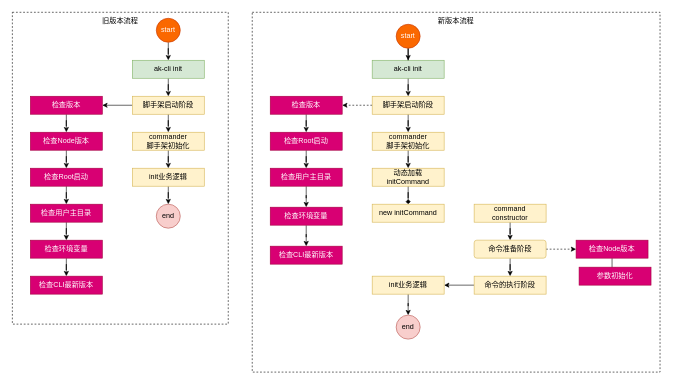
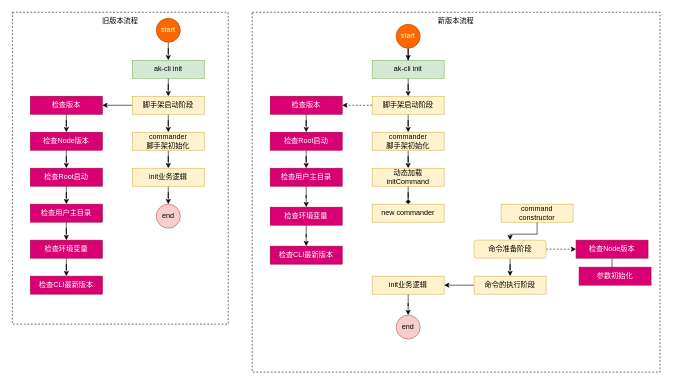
  <mxCell id="0" />
  <mxCell id="1" parent="0" />
  <mxCell id="2" value="旧版本流程" style="rounded=0;whiteSpace=wrap;html=1;dashed=1;verticalAlign=top;labelPosition=center;verticalLabelPosition=middle;align=center;" vertex="1" parent="1"><mxGeometry x="20" y="20" width="360" height="520" as="geometry" /></mxCell>
  <mxCell id="3" style="edgeStyle=orthogonalEdgeStyle;rounded=0;orthogonalLoop=1;jettySize=auto;html=1;entryX=0.5;entryY=0;entryDx=0;entryDy=0;" edge="1" parent="1" source="4" target="6"><mxGeometry relative="1" as="geometry" /></mxCell>
  <mxCell id="4" value="start" style="ellipse;whiteSpace=wrap;html=1;aspect=fixed;fillColor=#fa6800;strokeColor=#C73500;fontColor=#ffffff;" vertex="1" parent="1"><mxGeometry x="260" y="30" width="40" height="40" as="geometry" /></mxCell>
  <mxCell id="5" style="edgeStyle=orthogonalEdgeStyle;rounded=0;orthogonalLoop=1;jettySize=auto;html=1;entryX=0.5;entryY=0;entryDx=0;entryDy=0;" edge="1" parent="1" source="6" target="9"><mxGeometry relative="1" as="geometry" /></mxCell>
  <mxCell id="6" value="ak-cli init" style="rounded=0;whiteSpace=wrap;html=1;fillColor=#d5e8d4;strokeColor=#82b366;" vertex="1" parent="1"><mxGeometry x="220" y="100" width="120" height="30" as="geometry" /></mxCell>
  <mxCell id="7" style="edgeStyle=orthogonalEdgeStyle;rounded=0;orthogonalLoop=1;jettySize=auto;html=1;entryX=0.5;entryY=0;entryDx=0;entryDy=0;" edge="1" parent="1" source="9" target="11"><mxGeometry relative="1" as="geometry" /></mxCell>
  <mxCell id="8" value="" style="edgeStyle=orthogonalEdgeStyle;rounded=0;orthogonalLoop=1;jettySize=auto;html=1;" edge="1" parent="1" source="9" target="15"><mxGeometry relative="1" as="geometry" /></mxCell>
  <mxCell id="9" value="脚手架启动阶段" style="rounded=0;whiteSpace=wrap;html=1;fillColor=#fff2cc;strokeColor=#d6b656;" vertex="1" parent="1"><mxGeometry x="220" y="160" width="120" height="30" as="geometry" /></mxCell>
  <mxCell id="10" style="edgeStyle=orthogonalEdgeStyle;rounded=0;orthogonalLoop=1;jettySize=auto;html=1;" edge="1" parent="1" source="11" target="13"><mxGeometry relative="1" as="geometry" /></mxCell>
  <mxCell id="11" value="commander&lt;br&gt;脚手架初始化" style="rounded=0;whiteSpace=wrap;html=1;fillColor=#fff2cc;strokeColor=#d6b656;" vertex="1" parent="1"><mxGeometry x="220" y="220" width="120" height="30" as="geometry" /></mxCell>
  <mxCell id="12" style="edgeStyle=orthogonalEdgeStyle;rounded=0;orthogonalLoop=1;jettySize=auto;html=1;" edge="1" parent="1" source="13" target="25"><mxGeometry relative="1" as="geometry" /></mxCell>
  <mxCell id="13" value="init业务逻辑" style="rounded=0;whiteSpace=wrap;html=1;fillColor=#fff2cc;strokeColor=#d6b656;" vertex="1" parent="1"><mxGeometry x="220" y="280" width="120" height="30" as="geometry" /></mxCell>
  <mxCell id="14" style="edgeStyle=orthogonalEdgeStyle;rounded=0;orthogonalLoop=1;jettySize=auto;html=1;entryX=0.5;entryY=0;entryDx=0;entryDy=0;" edge="1" parent="1" source="15" target="17"><mxGeometry relative="1" as="geometry" /></mxCell>
  <mxCell id="15" value="检查版本" style="rounded=0;whiteSpace=wrap;html=1;fillColor=#d80073;strokeColor=#A50040;fontColor=#ffffff;" vertex="1" parent="1"><mxGeometry x="50" y="160" width="120" height="30" as="geometry" /></mxCell>
  <mxCell id="16" style="edgeStyle=orthogonalEdgeStyle;rounded=0;orthogonalLoop=1;jettySize=auto;html=1;entryX=0.5;entryY=0;entryDx=0;entryDy=0;" edge="1" parent="1" source="17" target="19"><mxGeometry relative="1" as="geometry" /></mxCell>
  <mxCell id="17" value="检查Node版本" style="rounded=0;whiteSpace=wrap;html=1;fillColor=#d80073;strokeColor=#A50040;fontColor=#ffffff;" vertex="1" parent="1"><mxGeometry x="50" y="220" width="120" height="30" as="geometry" /></mxCell>
  <mxCell id="18" style="edgeStyle=orthogonalEdgeStyle;rounded=0;orthogonalLoop=1;jettySize=auto;html=1;" edge="1" parent="1" source="19" target="21"><mxGeometry relative="1" as="geometry" /></mxCell>
  <mxCell id="19" value="检查Root启动" style="rounded=0;whiteSpace=wrap;html=1;fillColor=#d80073;strokeColor=#A50040;fontColor=#ffffff;" vertex="1" parent="1"><mxGeometry x="50" y="280" width="120" height="30" as="geometry" /></mxCell>
  <mxCell id="20" style="edgeStyle=orthogonalEdgeStyle;rounded=0;orthogonalLoop=1;jettySize=auto;html=1;entryX=0.5;entryY=0;entryDx=0;entryDy=0;" edge="1" parent="1" source="21" target="23"><mxGeometry relative="1" as="geometry" /></mxCell>
  <mxCell id="21" value="检查用户主目录" style="rounded=0;whiteSpace=wrap;html=1;fillColor=#d80073;strokeColor=#A50040;fontColor=#ffffff;" vertex="1" parent="1"><mxGeometry x="50" y="340" width="120" height="30" as="geometry" /></mxCell>
  <mxCell id="22" style="edgeStyle=orthogonalEdgeStyle;rounded=0;orthogonalLoop=1;jettySize=auto;html=1;entryX=0.5;entryY=0;entryDx=0;entryDy=0;" edge="1" parent="1" source="23" target="24"><mxGeometry relative="1" as="geometry" /></mxCell>
  <mxCell id="23" value="检查环境变量" style="rounded=0;whiteSpace=wrap;html=1;fillColor=#d80073;strokeColor=#A50040;fontColor=#ffffff;" vertex="1" parent="1"><mxGeometry x="50" y="400" width="120" height="30" as="geometry" /></mxCell>
  <mxCell id="24" value="检查CLI最新版本" style="rounded=0;whiteSpace=wrap;html=1;fillColor=#d80073;strokeColor=#A50040;fontColor=#ffffff;" vertex="1" parent="1"><mxGeometry x="50" y="460" width="120" height="30" as="geometry" /></mxCell>
  <mxCell id="25" value="end" style="ellipse;whiteSpace=wrap;html=1;aspect=fixed;fillColor=#f8cecc;strokeColor=#b85450;" vertex="1" parent="1"><mxGeometry x="260" y="340" width="40" height="40" as="geometry" /></mxCell>
  <mxCell id="26" value="新版本流程" style="rounded=0;whiteSpace=wrap;html=1;dashed=1;verticalAlign=top;labelPosition=center;verticalLabelPosition=middle;align=center;" vertex="1" parent="1"><mxGeometry x="420" y="20" width="680" height="600" as="geometry" /></mxCell>
  <mxCell id="27" style="edgeStyle=orthogonalEdgeStyle;rounded=0;orthogonalLoop=1;jettySize=auto;html=1;" edge="1" parent="1" source="28" target="31"><mxGeometry relative="1" as="geometry" /></mxCell>
  <mxCell id="28" value="ak-cli init" style="rounded=0;whiteSpace=wrap;html=1;fillColor=#d5e8d4;strokeColor=#82b366;" vertex="1" parent="1"><mxGeometry x="620" y="100" width="120" height="30" as="geometry" /></mxCell>
  <mxCell id="29" style="edgeStyle=orthogonalEdgeStyle;rounded=0;orthogonalLoop=1;jettySize=auto;html=1;entryX=0.5;entryY=0;entryDx=0;entryDy=0;" edge="1" parent="1" source="31" target="33"><mxGeometry relative="1" as="geometry" /></mxCell>
  <mxCell id="30" style="edgeStyle=orthogonalEdgeStyle;rounded=0;orthogonalLoop=1;jettySize=auto;html=1;entryX=1;entryY=0.5;entryDx=0;entryDy=0;dashed=1;" edge="1" parent="1" source="31" target="37"><mxGeometry relative="1" as="geometry" /></mxCell>
  <mxCell id="31" value="脚手架启动阶段" style="rounded=0;whiteSpace=wrap;html=1;fillColor=#fff2cc;strokeColor=#d6b656;" vertex="1" parent="1"><mxGeometry x="620" y="160" width="120" height="30" as="geometry" /></mxCell>
  <mxCell id="32" style="edgeStyle=orthogonalEdgeStyle;rounded=0;orthogonalLoop=1;jettySize=auto;html=1;" edge="1" parent="1" source="33" target="35"><mxGeometry relative="1" as="geometry" /></mxCell>
  <mxCell id="33" value="commander&lt;br&gt;脚手架初始化" style="rounded=0;whiteSpace=wrap;html=1;fillColor=#fff2cc;strokeColor=#d6b656;" vertex="1" parent="1"><mxGeometry x="620" y="220" width="120" height="30" as="geometry" /></mxCell>
  <mxCell id="34" style="edgeStyle=orthogonalEdgeStyle;rounded=0;orthogonalLoop=1;jettySize=auto;html=1;endArrow=diamond;" edge="1" parent="1" source="35" target="47"><mxGeometry relative="1" as="geometry" /></mxCell>
  <mxCell id="35" value="动态加载&lt;br&gt;initCommand" style="rounded=0;whiteSpace=wrap;html=1;fillColor=#fff2cc;strokeColor=#d6b656;" vertex="1" parent="1"><mxGeometry x="620" y="280" width="120" height="30" as="geometry" /></mxCell>
  <mxCell id="36" style="edgeStyle=orthogonalEdgeStyle;rounded=0;orthogonalLoop=1;jettySize=auto;html=1;" edge="1" parent="1" source="37" target="41"><mxGeometry relative="1" as="geometry" /></mxCell>
  <mxCell id="37" value="检查版本" style="rounded=0;whiteSpace=wrap;html=1;fillColor=#d80073;strokeColor=#A50040;fontColor=#ffffff;" vertex="1" parent="1"><mxGeometry x="450" y="160" width="120" height="30" as="geometry" /></mxCell>
  <mxCell id="38" value="" style="edgeStyle=orthogonalEdgeStyle;rounded=0;orthogonalLoop=1;jettySize=auto;html=1;" edge="1" parent="1" source="39" target="60"><mxGeometry relative="1" as="geometry" /></mxCell>
  <mxCell id="39" value="检查Node版本" style="rounded=0;whiteSpace=wrap;html=1;fillColor=#d80073;strokeColor=#A50040;fontColor=#ffffff;" vertex="1" parent="1"><mxGeometry x="960" y="400" width="120" height="30" as="geometry" /></mxCell>
  <mxCell id="40" style="edgeStyle=orthogonalEdgeStyle;rounded=0;orthogonalLoop=1;jettySize=auto;html=1;" edge="1" parent="1" source="41" target="43"><mxGeometry relative="1" as="geometry" /></mxCell>
  <mxCell id="41" value="检查Root启动" style="rounded=0;whiteSpace=wrap;html=1;fillColor=#d80073;strokeColor=#A50040;fontColor=#ffffff;" vertex="1" parent="1"><mxGeometry x="450" y="220" width="120" height="30" as="geometry" /></mxCell>
  <mxCell id="42" style="edgeStyle=orthogonalEdgeStyle;rounded=0;orthogonalLoop=1;jettySize=auto;html=1;entryX=0.5;entryY=0;entryDx=0;entryDy=0;" edge="1" parent="1" source="43" target="45"><mxGeometry relative="1" as="geometry" /></mxCell>
  <mxCell id="43" value="检查用户主目录" style="rounded=0;whiteSpace=wrap;html=1;fillColor=#d80073;strokeColor=#A50040;fontColor=#ffffff;" vertex="1" parent="1"><mxGeometry x="450" y="280" width="120" height="30" as="geometry" /></mxCell>
  <mxCell id="44" style="edgeStyle=orthogonalEdgeStyle;rounded=0;orthogonalLoop=1;jettySize=auto;html=1;entryX=0.5;entryY=0;entryDx=0;entryDy=0;" edge="1" parent="1" source="45" target="46"><mxGeometry relative="1" as="geometry" /></mxCell>
  <mxCell id="45" value="检查环境变量" style="rounded=0;whiteSpace=wrap;html=1;fillColor=#d80073;strokeColor=#A50040;fontColor=#ffffff;" vertex="1" parent="1"><mxGeometry x="450" y="345" width="120" height="30" as="geometry" /></mxCell>
  <mxCell id="46" value="检查CLI最新版本" style="rounded=0;whiteSpace=wrap;html=1;fillColor=#d80073;strokeColor=#A50040;fontColor=#ffffff;" vertex="1" parent="1"><mxGeometry x="450" y="410" width="120" height="30" as="geometry" /></mxCell>
- <mxCell id="47" value="new initCommand" style="rounded=0;whiteSpace=wrap;html=1;fillColor=#fff2cc;strokeColor=#d6b656;" vertex="1" parent="1"><mxGeometry x="620" y="340" width="120" height="30" as="geometry" /></mxCell>
+ <mxCell id="47" value="new commander" style="rounded=0;whiteSpace=wrap;html=1;fillColor=#fff2cc;strokeColor=#d6b656;" vertex="1" parent="1"><mxGeometry x="620" y="340" width="120" height="30" as="geometry" /></mxCell>
  <mxCell id="48" style="edgeStyle=orthogonalEdgeStyle;rounded=0;orthogonalLoop=1;jettySize=auto;html=1;" edge="1" parent="1" source="49" target="52"><mxGeometry relative="1" as="geometry" /></mxCell>
- <mxCell id="49" value="command&lt;br&gt;constructor" style="rounded=0;whiteSpace=wrap;html=1;fillColor=#fff2cc;strokeColor=#d6b656;" vertex="1" parent="1"><mxGeometry x="790" y="340" width="120" height="30" as="geometry" /></mxCell>
+ <mxCell id="49" value="command&lt;br&gt;constructor" style="rounded=0;whiteSpace=wrap;html=1;fillColor=#fff2cc;strokeColor=#d6b656;" vertex="1" parent="1"><mxGeometry x="835" y="340" width="120" height="30" as="geometry" /></mxCell>
  <mxCell id="50" style="edgeStyle=orthogonalEdgeStyle;rounded=0;orthogonalLoop=1;jettySize=auto;html=1;" edge="1" parent="1" source="52" target="54"><mxGeometry relative="1" as="geometry" /></mxCell>
  <mxCell id="51" value="" style="edgeStyle=orthogonalEdgeStyle;rounded=0;orthogonalLoop=1;jettySize=auto;html=1;dashed=1;" edge="1" parent="1" source="52" target="39"><mxGeometry relative="1" as="geometry" /></mxCell>
  <mxCell id="52" value="命令准备阶段" style="whiteSpace=wrap;html=1;fillColor=#fff2cc;strokeColor=#d6b656;rounded=1;" vertex="1" parent="1"><mxGeometry x="790" y="400" width="120" height="30" as="geometry" /></mxCell>
  <mxCell id="53" style="edgeStyle=orthogonalEdgeStyle;rounded=0;orthogonalLoop=1;jettySize=auto;html=1;entryX=1;entryY=0.5;entryDx=0;entryDy=0;" edge="1" parent="1" source="54" target="56"><mxGeometry relative="1" as="geometry" /></mxCell>
  <mxCell id="54" value="命令的执行阶段&lt;span style=&quot;color: rgba(0 , 0 , 0 , 0) ; font-family: monospace ; font-size: 0px&quot;&gt;%3CmxGraphModel%3E%3Croot%3E%3CmxCell%20id%3D%220%22%2F%3E%3CmxCell%20id%3D%221%22%20parent%3D%220%22%2F%3E%3CmxCell%20id%3D%222%22%20value%3D%22%E5%91%BD%E4%BB%A4%E5%87%86%E5%A4%87%E9%98%B6%E6%AE%B5%22%20style%3D%22rounded%3D0%3BwhiteSpace%3Dwrap%3Bhtml%3D1%3BfillColor%3D%23fff2cc%3BstrokeColor%3D%23d6b656%3B%22%20vertex%3D%221%22%20parent%3D%221%22%3E%3CmxGeometry%20x%3D%22810%22%20y%3D%22420%22%20width%3D%22120%22%20height%3D%2230%22%20as%3D%22geometry%22%2F%3E%3C%2FmxCell%3E%3C%2Froot%3E%3C%2FmxGraphModel%3E&lt;/span&gt;&lt;span style=&quot;color: rgba(0 , 0 , 0 , 0) ; font-family: monospace ; font-size: 0px&quot;&gt;%3CmxGraphModel%3E%3Croot%3E%3CmxCell%20id%3D%220%22%2F%3E%3CmxCell%20id%3D%221%22%20parent%3D%220%22%2F%3E%3CmxCell%20id%3D%222%22%20value%3D%22%E5%91%BD%E4%BB%A4%E5%87%86%E5%A4%87%E9%98%B6%E6%AE%B5%22%20style%3D%22rounded%3D0%3BwhiteSpace%3Dwrap%3Bhtml%3D1%3BfillColor%3D%23fff2cc%3BstrokeColor%3D%23d6b656%3B%22%20vertex%3D%221%22%20parent%3D%221%22%3E%3CmxGeometry%20x%3D%22810%22%20y%3D%22420%22%20width%3D%22120%22%20height%3D%2230%22%20as%3D%22geometry%22%2F%3E%3C%2FmxCell%3E%3C%2Froot%3E%3C%2FmxGraphModel%3E&lt;/span&gt;" style="rounded=0;whiteSpace=wrap;html=1;fillColor=#fff2cc;strokeColor=#d6b656;" vertex="1" parent="1"><mxGeometry x="790" y="460" width="120" height="30" as="geometry" /></mxCell>
  <mxCell id="55" style="edgeStyle=orthogonalEdgeStyle;rounded=0;orthogonalLoop=1;jettySize=auto;html=1;" edge="1" parent="1" source="56" target="57"><mxGeometry relative="1" as="geometry" /></mxCell>
  <mxCell id="56" value="init业务逻辑" style="rounded=0;whiteSpace=wrap;html=1;fillColor=#fff2cc;strokeColor=#d6b656;" vertex="1" parent="1"><mxGeometry x="620" y="460" width="120" height="30" as="geometry" /></mxCell>
  <mxCell id="57" value="end" style="ellipse;whiteSpace=wrap;html=1;aspect=fixed;fillColor=#f8cecc;strokeColor=#b85450;" vertex="1" parent="1"><mxGeometry x="660" y="525" width="40" height="40" as="geometry" /></mxCell>
  <mxCell id="58" style="edgeStyle=orthogonalEdgeStyle;rounded=0;orthogonalLoop=1;jettySize=auto;html=1;entryX=0.5;entryY=0;entryDx=0;entryDy=0;" edge="1" parent="1" source="59" target="28"><mxGeometry relative="1" as="geometry" /></mxCell>
  <mxCell id="59" value="start" style="ellipse;whiteSpace=wrap;html=1;aspect=fixed;fillColor=#fa6800;strokeColor=#C73500;fontColor=#ffffff;" vertex="1" parent="1"><mxGeometry x="660" y="40" width="40" height="40" as="geometry" /></mxCell>
  <mxCell id="60" value="参数初始化" style="rounded=0;whiteSpace=wrap;html=1;fillColor=#d80073;strokeColor=#A50040;fontColor=#ffffff;" vertex="1" parent="1"><mxGeometry x="965" y="445" width="120" height="30" as="geometry" /></mxCell>
